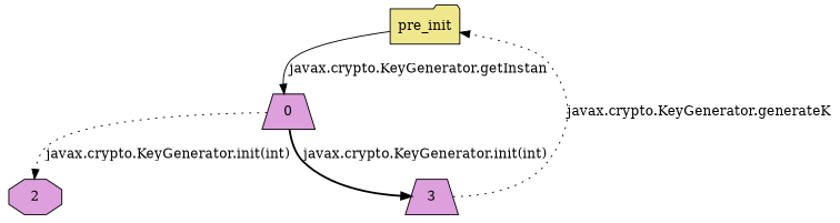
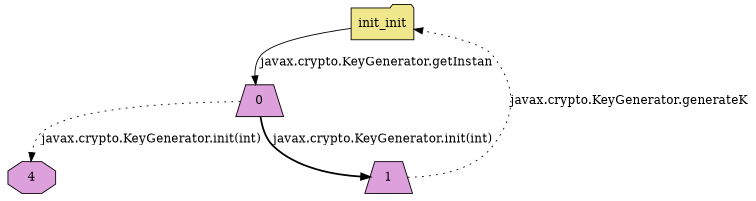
  digraph {
    node [fillcolor=plum shape=trapezium style=filled]
    edge [style=dotted]
-   pre_init [fillcolor=khaki shape=folder]
+   pre_init [fillcolor=khaki shape=folder label=init_init]
    0
-   2 [shape=octagon]
-   1 [label=3]
+   2 [shape=octagon label=4]
+   1
    pre_init -> 0 [label="javax.crypto.KeyGenerator.getInstan" style=solid]
    0 -> 2 [label="javax.crypto.KeyGenerator.init(int)"]
    0 -> 1 [label="javax.crypto.KeyGenerator.init(int)" style=bold]
    1 -> pre_init [label="javax.crypto.KeyGenerator.generateK"]
  }
